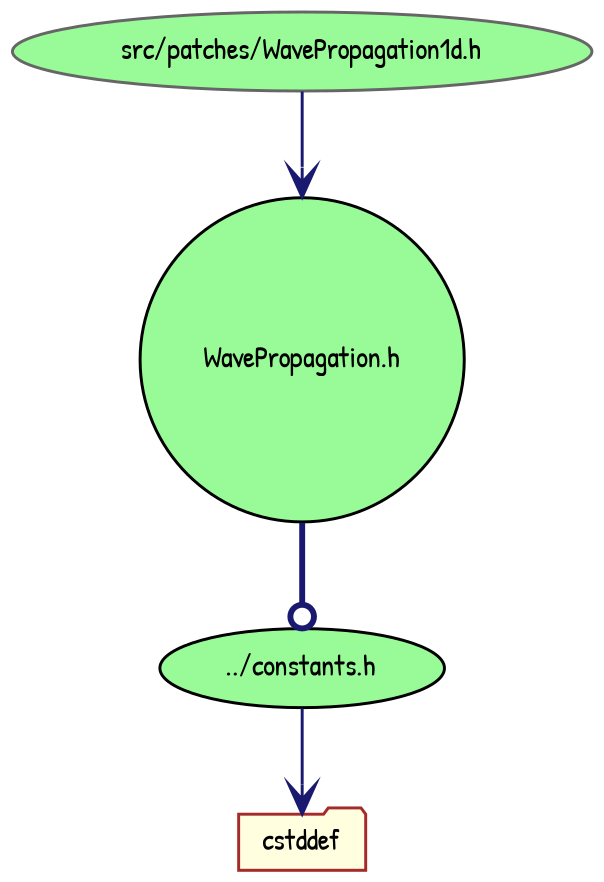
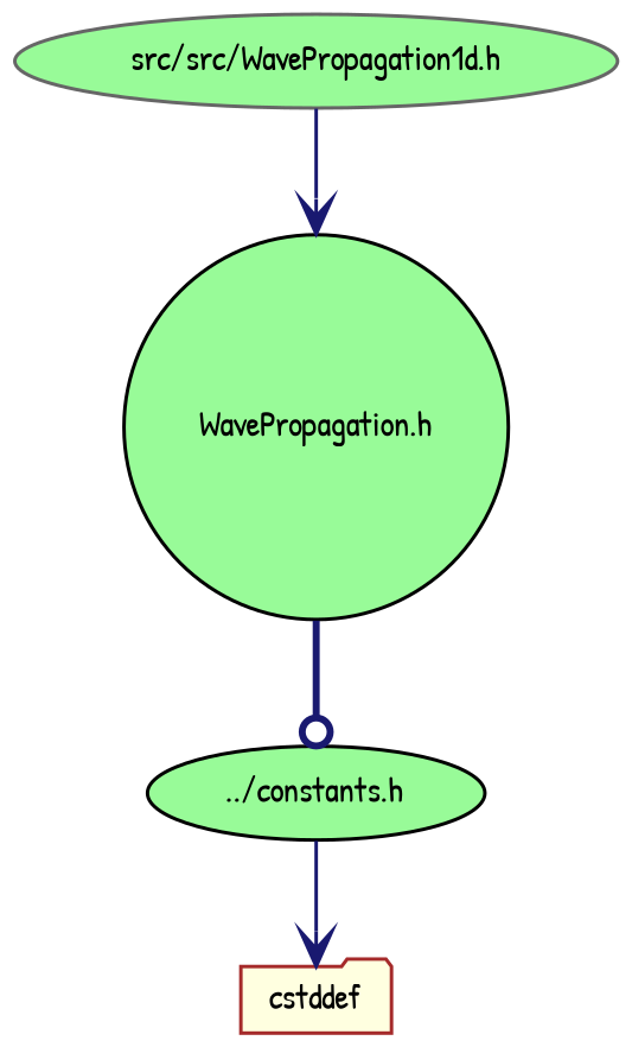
  digraph {
    fontname="Patrick Hand"
    node [color=black fillcolor=palegreen fontname="Patrick Hand" fontsize=10 shape=ellipse style=filled]
    edge [arrowhead=vee color=midnightblue fontname="Patrick Hand" fontsize=10 labelfontname=Helvetica labelfontsize=10 style=solid]
-   n1 [color=gray40 fontcolor=black height=0.2 label="src/patches/WavePropagation1d.h" width=0.4]
+   n1 [color=gray40 fontcolor=black height=0.2 label="src/src/WavePropagation1d.h" width=0.4]
    n2 [height=0.2 label="WavePropagation.h" shape=circle width=0.4]
    n3 [height=0.2 label="../constants.h" width=0.4]
    n4 [color=brown fillcolor=lightyellow height=0.2 label=cstddef shape=folder width=0.4]
    n1 -> n2
    n2 -> n3 [arrowhead=odot style=bold]
    n3 -> n4
  }
